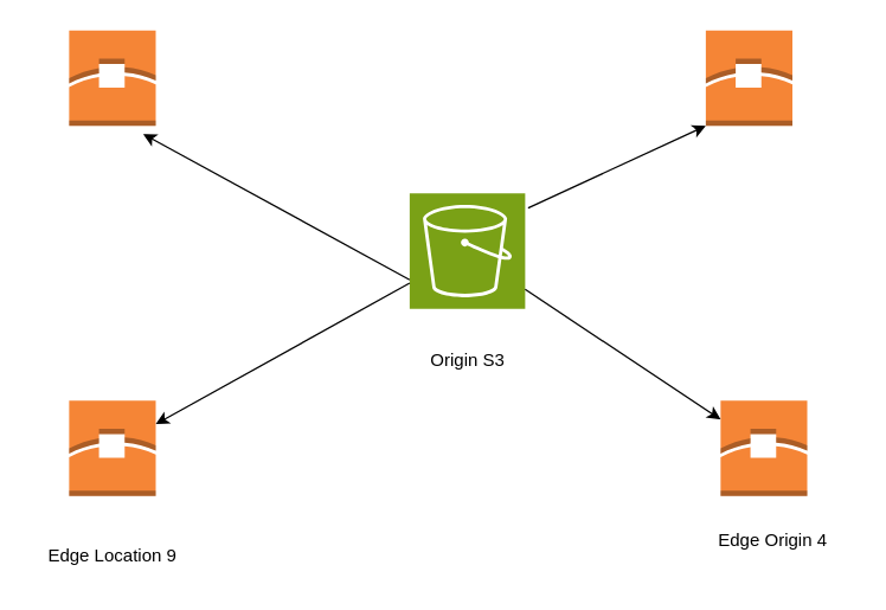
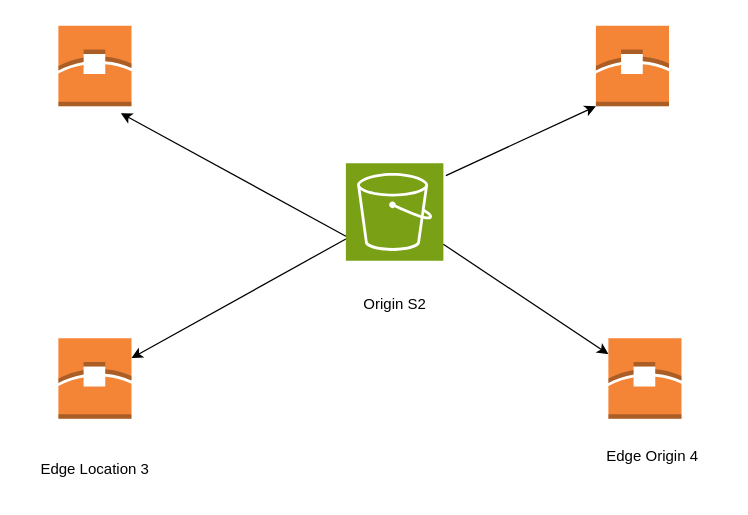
  <mxCell id="0" />
  <mxCell id="1" parent="0" />
  <mxCell id="2" value="" style="sketch=0;points=[[0,0,0],[0.25,0,0],[0.5,0,0],[0.75,0,0],[1,0,0],[0,1,0],[0.25,1,0],[0.5,1,0],[0.75,1,0],[1,1,0],[0,0.25,0],[0,0.5,0],[0,0.75,0],[1,0.25,0],[1,0.5,0],[1,0.75,0]];outlineConnect=0;fontColor=#232F3E;fillColor=#7AA116;strokeColor=#ffffff;dashed=0;verticalLabelPosition=bottom;verticalAlign=top;align=center;html=1;fontSize=12;fontStyle=0;aspect=fixed;shape=mxgraph.aws4.resourceIcon;resIcon=mxgraph.aws4.s3;" vertex="1" parent="1"><mxGeometry x="276" y="130" width="78" height="78" as="geometry" /></mxCell>
- <mxCell id="3" value="Origin S3" style="text;html=1;align=center;verticalAlign=middle;resizable=0;points=[];autosize=1;strokeColor=none;fillColor=none;" vertex="1" parent="1"><mxGeometry x="280" y="228" width="70" height="30" as="geometry" /></mxCell>
+ <mxCell id="3" value="Origin S2" style="text;html=1;align=center;verticalAlign=middle;resizable=0;points=[];autosize=1;strokeColor=none;fillColor=none;" vertex="1" parent="1"><mxGeometry x="280" y="228" width="70" height="30" as="geometry" /></mxCell>
  <mxCell id="4" value="" style="outlineConnect=0;dashed=0;verticalLabelPosition=bottom;verticalAlign=top;align=center;html=1;shape=mxgraph.aws3.edge_location;fillColor=#F58536;gradientColor=none;" vertex="1" parent="1"><mxGeometry x="46" y="20" width="58.5" height="64.5" as="geometry" /></mxCell>
  <mxCell id="5" value="" style="outlineConnect=0;dashed=0;verticalLabelPosition=bottom;verticalAlign=top;align=center;html=1;shape=mxgraph.aws3.edge_location;fillColor=#F58536;gradientColor=none;" vertex="1" parent="1"><mxGeometry x="476" y="20" width="58.5" height="64.5" as="geometry" /></mxCell>
  <mxCell id="6" value="" style="outlineConnect=0;dashed=0;verticalLabelPosition=bottom;verticalAlign=top;align=center;html=1;shape=mxgraph.aws3.edge_location;fillColor=#F58536;gradientColor=none;" vertex="1" parent="1"><mxGeometry x="46" y="270" width="58.5" height="64.5" as="geometry" /></mxCell>
  <mxCell id="7" value="" style="outlineConnect=0;dashed=0;verticalLabelPosition=bottom;verticalAlign=top;align=center;html=1;shape=mxgraph.aws3.edge_location;fillColor=#F58536;gradientColor=none;" vertex="1" parent="1"><mxGeometry x="486" y="270" width="58.5" height="64.5" as="geometry" /></mxCell>
  <mxCell id="8" value="" style="endArrow=classic;html=1;rounded=0;exitX=0;exitY=0.75;exitDx=0;exitDy=0;exitPerimeter=0;" edge="1" parent="1" source="2"><mxGeometry width="50" height="50" relative="1" as="geometry"><mxPoint x="256" y="190" as="sourcePoint" /><mxPoint x="96" y="90" as="targetPoint" /></mxGeometry></mxCell>
  <mxCell id="9" value="" style="endArrow=classic;html=1;rounded=0;" edge="1" parent="1" source="2" target="6"><mxGeometry width="50" height="50" relative="1" as="geometry"><mxPoint x="166" y="270" as="sourcePoint" /><mxPoint x="216" y="220" as="targetPoint" /></mxGeometry></mxCell>
  <mxCell id="10" value="" style="endArrow=classic;html=1;rounded=0;entryX=0;entryY=1;entryDx=0;entryDy=0;entryPerimeter=0;" edge="1" parent="1" target="5"><mxGeometry width="50" height="50" relative="1" as="geometry"><mxPoint x="356" y="140" as="sourcePoint" /><mxPoint x="306" y="140" as="targetPoint" /></mxGeometry></mxCell>
  <mxCell id="11" value="" style="endArrow=classic;html=1;rounded=0;" edge="1" parent="1" source="2" target="7"><mxGeometry width="50" height="50" relative="1" as="geometry"><mxPoint x="356" y="220" as="sourcePoint" /><mxPoint x="406" y="170" as="targetPoint" /></mxGeometry></mxCell>
- <mxCell id="12" value="Edge Location 9" style="text;html=1;align=center;verticalAlign=middle;resizable=0;points=[];autosize=1;strokeColor=none;fillColor=none;" vertex="1" parent="1"><mxGeometry x="20.25" y="360" width="110" height="30" as="geometry" /></mxCell>
+ <mxCell id="12" value="Edge Location 3" style="text;html=1;align=center;verticalAlign=middle;resizable=0;points=[];autosize=1;strokeColor=none;fillColor=none;" vertex="1" parent="1"><mxGeometry x="20.25" y="360" width="110" height="30" as="geometry" /></mxCell>
  <mxCell id="13" value="Edge Origin 4" style="text;html=1;align=center;verticalAlign=middle;resizable=0;points=[];autosize=1;strokeColor=none;fillColor=none;" vertex="1" parent="1"><mxGeometry x="466" y="350" width="110" height="30" as="geometry" /></mxCell>
